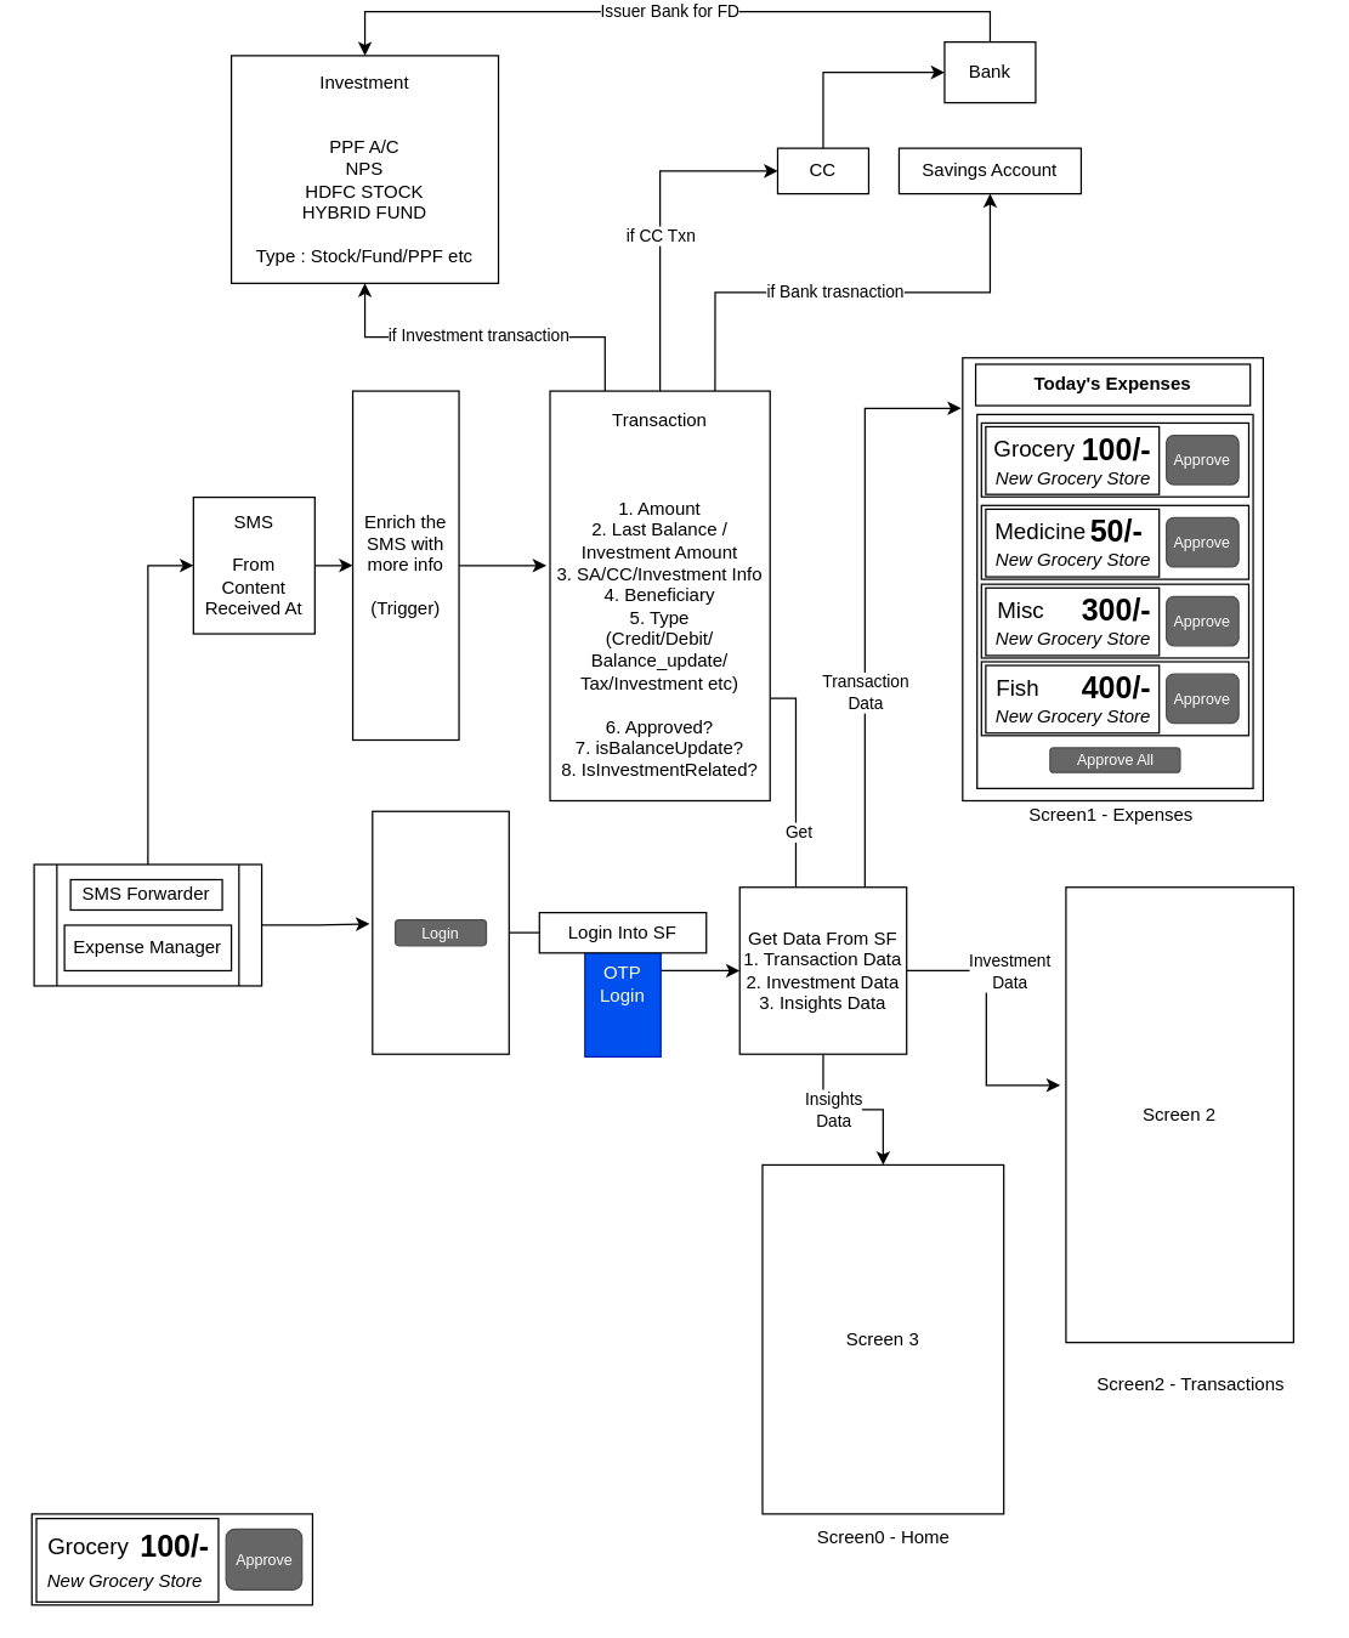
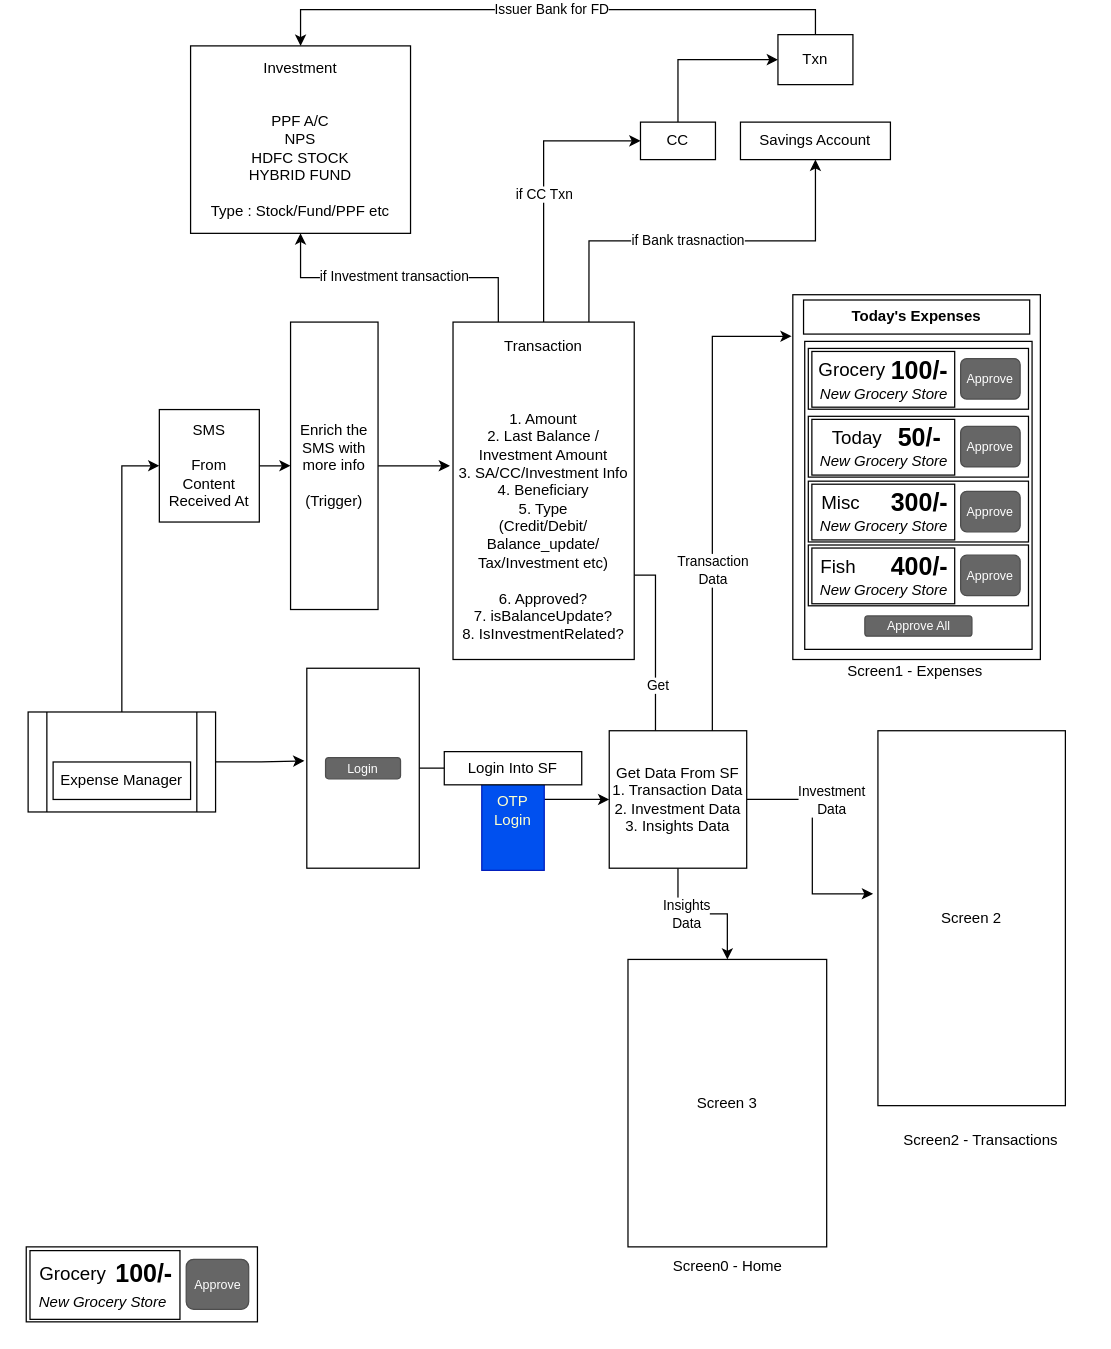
  <mxCell id="0" />
  <mxCell id="1" parent="0" />
  <mxCell id="2" style="edgeStyle=orthogonalEdgeStyle;rounded=0;orthogonalLoop=1;jettySize=auto;html=1;exitX=0.5;exitY=0;exitDx=0;exitDy=0;entryX=0;entryY=0.5;entryDx=0;entryDy=0;" parent="1" source="26" target="15" edge="1"><mxGeometry relative="1" as="geometry" /></mxCell>
  <mxCell id="3" style="edgeStyle=orthogonalEdgeStyle;rounded=0;orthogonalLoop=1;jettySize=auto;html=1;exitX=1;exitY=0.75;exitDx=0;exitDy=0;entryX=0.25;entryY=0;entryDx=0;entryDy=0;" parent="1" source="11" target="45" edge="1"><mxGeometry relative="1" as="geometry"><Array as="points"><mxPoint x="524" y="453" /><mxPoint x="524" y="587" /></Array></mxGeometry></mxCell>
  <mxCell id="4" value="Get" style="edgeLabel;html=1;align=center;verticalAlign=middle;resizable=0;points=[];" parent="3" vertex="1" connectable="0"><mxGeometry x="0.228" y="1" relative="1" as="geometry"><mxPoint as="offset" /></mxGeometry></mxCell>
  <mxCell id="5" style="edgeStyle=orthogonalEdgeStyle;rounded=0;orthogonalLoop=1;jettySize=auto;html=1;exitX=0.75;exitY=0;exitDx=0;exitDy=0;entryX=0.5;entryY=1;entryDx=0;entryDy=0;" parent="1" source="11" target="19" edge="1"><mxGeometry relative="1" as="geometry" /></mxCell>
  <mxCell id="6" value="if Bank trasnaction" style="edgeLabel;html=1;align=center;verticalAlign=middle;resizable=0;points=[];" parent="5" vertex="1" connectable="0"><mxGeometry x="-0.076" y="-2" relative="1" as="geometry"><mxPoint y="-3" as="offset" /></mxGeometry></mxCell>
  <mxCell id="7" style="edgeStyle=orthogonalEdgeStyle;rounded=0;orthogonalLoop=1;jettySize=auto;html=1;exitX=0.5;exitY=0;exitDx=0;exitDy=0;entryX=0;entryY=0.5;entryDx=0;entryDy=0;" parent="1" source="11" target="22" edge="1"><mxGeometry relative="1" as="geometry" /></mxCell>
  <mxCell id="8" value="if CC Txn" style="edgeLabel;html=1;align=center;verticalAlign=middle;resizable=0;points=[];" parent="7" vertex="1" connectable="0"><mxGeometry x="-0.062" relative="1" as="geometry"><mxPoint y="1" as="offset" /></mxGeometry></mxCell>
  <mxCell id="9" style="edgeStyle=orthogonalEdgeStyle;rounded=0;orthogonalLoop=1;jettySize=auto;html=1;exitX=0.25;exitY=0;exitDx=0;exitDy=0;" parent="1" source="11" target="20" edge="1"><mxGeometry relative="1" as="geometry" /></mxCell>
  <mxCell id="10" value="if Investment transaction" style="edgeLabel;html=1;align=center;verticalAlign=middle;resizable=0;points=[];" parent="9" vertex="1" connectable="0"><mxGeometry x="0.088" y="2" relative="1" as="geometry"><mxPoint x="6" y="-3" as="offset" /></mxGeometry></mxCell>
  <mxCell id="11" value="Transaction&lt;br&gt;&lt;br&gt;&lt;br&gt;&lt;br&gt;1. Amount&lt;br&gt;2. Last Balance / Investment Amount&lt;br&gt;3. SA/CC/Investment Info&lt;br&gt;4. Beneficiary&lt;br&gt;5. Type&lt;br&gt;(Credit/Debit/&lt;br&gt;Balance_update/&lt;br&gt;Tax/Investment&amp;nbsp;etc)&lt;br&gt;&lt;br&gt;6. Approved?&lt;br&gt;7. isBalanceUpdate?&lt;br&gt;8. IsInvestmentRelated?&lt;br&gt;" style="rounded=0;whiteSpace=wrap;html=1;" parent="1" vertex="1"><mxGeometry x="362" y="250" width="145" height="270" as="geometry" /></mxCell>
  <mxCell id="12" style="edgeStyle=orthogonalEdgeStyle;rounded=0;orthogonalLoop=1;jettySize=auto;html=1;exitX=1;exitY=0.5;exitDx=0;exitDy=0;entryX=-0.017;entryY=0.426;entryDx=0;entryDy=0;entryPerimeter=0;" parent="1" source="13" target="11" edge="1"><mxGeometry relative="1" as="geometry" /></mxCell>
  <mxCell id="13" value="Enrich the SMS with more info&lt;br&gt;&lt;br&gt;(Trigger)" style="rounded=0;whiteSpace=wrap;html=1;" parent="1" vertex="1"><mxGeometry x="232" y="250" width="70" height="230" as="geometry" /></mxCell>
  <mxCell id="14" style="edgeStyle=orthogonalEdgeStyle;rounded=0;orthogonalLoop=1;jettySize=auto;html=1;exitX=1;exitY=0.5;exitDx=0;exitDy=0;" parent="1" source="15" target="13" edge="1"><mxGeometry relative="1" as="geometry" /></mxCell>
  <mxCell id="15" value="SMS&lt;br&gt;&lt;br&gt;From&lt;br&gt;Content&lt;br&gt;Received At" style="rounded=0;whiteSpace=wrap;html=1;" parent="1" vertex="1"><mxGeometry x="127" y="320" width="80" height="90" as="geometry" /></mxCell>
  <mxCell id="16" style="edgeStyle=orthogonalEdgeStyle;rounded=0;orthogonalLoop=1;jettySize=auto;html=1;exitX=0.5;exitY=0;exitDx=0;exitDy=0;entryX=0.5;entryY=0;entryDx=0;entryDy=0;" parent="1" source="18" target="20" edge="1"><mxGeometry relative="1" as="geometry" /></mxCell>
  <mxCell id="17" value="Issuer Bank for FD" style="edgeLabel;html=1;align=center;verticalAlign=middle;resizable=0;points=[];" parent="16" vertex="1" connectable="0"><mxGeometry x="0.008" y="1" relative="1" as="geometry"><mxPoint y="-2" as="offset" /></mxGeometry></mxCell>
- <mxCell id="18" value="Bank" style="rounded=0;whiteSpace=wrap;html=1;" parent="1" vertex="1"><mxGeometry x="622" y="20" width="60" height="40" as="geometry" /></mxCell>
+ <mxCell id="18" value="Txn" style="rounded=0;whiteSpace=wrap;html=1;" parent="1" vertex="1"><mxGeometry x="622" y="20" width="60" height="40" as="geometry" /></mxCell>
  <mxCell id="19" value="Savings Account" style="rounded=0;whiteSpace=wrap;html=1;" parent="1" vertex="1"><mxGeometry x="592" y="90" width="120" height="30" as="geometry" /></mxCell>
  <mxCell id="20" value="Investment&lt;br&gt;&lt;br&gt;&lt;br&gt;PPF A/C&lt;br&gt;NPS&lt;br&gt;HDFC STOCK&lt;br&gt;HYBRID FUND&lt;br&gt;&lt;br&gt;Type : Stock/Fund/PPF etc" style="rounded=0;whiteSpace=wrap;html=1;" parent="1" vertex="1"><mxGeometry x="152" y="29" width="176" height="150" as="geometry" /></mxCell>
  <mxCell id="21" style="edgeStyle=orthogonalEdgeStyle;rounded=0;orthogonalLoop=1;jettySize=auto;html=1;exitX=0.5;exitY=0;exitDx=0;exitDy=0;entryX=0;entryY=0.5;entryDx=0;entryDy=0;" parent="1" source="22" target="18" edge="1"><mxGeometry relative="1" as="geometry" /></mxCell>
  <mxCell id="22" value="CC" style="rounded=0;whiteSpace=wrap;html=1;" parent="1" vertex="1"><mxGeometry x="512" y="90" width="60" height="30" as="geometry" /></mxCell>
  <mxCell id="23" style="edgeStyle=orthogonalEdgeStyle;rounded=0;orthogonalLoop=1;jettySize=auto;html=1;exitX=1;exitY=0.5;exitDx=0;exitDy=0;entryX=-0.022;entryY=0.463;entryDx=0;entryDy=0;entryPerimeter=0;" parent="1" source="26" target="32" edge="1"><mxGeometry relative="1" as="geometry" /></mxCell>
  <mxCell id="24" style="edgeStyle=orthogonalEdgeStyle;rounded=0;orthogonalLoop=1;jettySize=auto;html=1;exitX=1;exitY=0.5;exitDx=0;exitDy=0;entryX=0;entryY=0.5;entryDx=0;entryDy=0;" parent="1" source="32" target="45" edge="1"><mxGeometry relative="1" as="geometry"><mxPoint x="495.04" y="666.9" as="targetPoint" /></mxGeometry></mxCell>
  <mxCell id="25" value="" style="group" parent="1" vertex="1" connectable="0"><mxGeometry x="22" y="562" width="150" height="80" as="geometry" /></mxCell>
  <mxCell id="26" value="" style="shape=process;whiteSpace=wrap;html=1;backgroundOutline=1;" parent="25" vertex="1"><mxGeometry width="150" height="80" as="geometry" /></mxCell>
  <mxCell id="27" value="Expense Manager" style="rounded=0;whiteSpace=wrap;html=1;" parent="25" vertex="1"><mxGeometry x="20" y="40" width="110" height="30" as="geometry" /></mxCell>
- <mxCell id="28" value="SMS Forwarder" style="rounded=0;whiteSpace=wrap;html=1;" parent="25" vertex="1"><mxGeometry x="24" y="10" width="100" height="20" as="geometry" /></mxCell>
  <mxCell id="29" value="OTP&lt;br&gt;Login" style="rounded=0;whiteSpace=wrap;html=1;fillColor=#0050ef;strokeColor=#001DBC;fontColor=#FFFFCC;" parent="1" vertex="1"><mxGeometry x="385" y="593.72" width="50" height="95" as="geometry" /></mxCell>
  <mxCell id="30" value="Login Into SF" style="rounded=0;whiteSpace=wrap;html=1;" parent="1" vertex="1"><mxGeometry x="355" y="593.72" width="110" height="26.56" as="geometry" /></mxCell>
  <mxCell id="31" value="" style="group" parent="1" vertex="1" connectable="0"><mxGeometry x="245" y="527" width="90" height="160" as="geometry" /></mxCell>
  <mxCell id="32" value="Login" style="rounded=0;whiteSpace=wrap;html=1;" parent="31" vertex="1"><mxGeometry width="90" height="160" as="geometry" /></mxCell>
  <mxCell id="33" value="Login" style="rounded=1;html=1;shadow=0;dashed=0;whiteSpace=wrap;fontSize=10;fillColor=#666666;align=center;strokeColor=#4D4D4D;fontColor=#ffffff;" parent="31" vertex="1"><mxGeometry x="15" y="71.56" width="60" height="16.88" as="geometry" /></mxCell>
  <mxCell id="34" value="" style="group" parent="1" vertex="1" connectable="0"><mxGeometry x="20.5" y="990" width="185" height="60" as="geometry" /></mxCell>
  <mxCell id="35" value="" style="rounded=0;whiteSpace=wrap;html=1;" parent="34" vertex="1"><mxGeometry width="185" height="60" as="geometry" /></mxCell>
  <mxCell id="36" value="" style="rounded=0;whiteSpace=wrap;html=1;" parent="34" vertex="1"><mxGeometry x="3" y="3" width="120" height="55" as="geometry" /></mxCell>
  <mxCell id="37" value="Approve" style="rounded=1;html=1;shadow=0;dashed=0;whiteSpace=wrap;fontSize=10;fillColor=#666666;align=center;strokeColor=#4D4D4D;fontColor=#ffffff;" parent="34" vertex="1"><mxGeometry x="128" y="10" width="50" height="40" as="geometry" /></mxCell>
  <mxCell id="38" value="Grocery" style="text;html=1;strokeColor=none;fillColor=none;align=center;verticalAlign=middle;whiteSpace=wrap;rounded=0;fontSize=15;" parent="34" vertex="1"><mxGeometry x="7" y="6" width="60" height="30" as="geometry" /></mxCell>
  <mxCell id="39" value="&lt;b&gt;100/-&lt;/b&gt;" style="text;html=1;strokeColor=none;fillColor=none;align=center;verticalAlign=middle;whiteSpace=wrap;rounded=0;fontSize=20;" parent="34" vertex="1"><mxGeometry x="64" y="6" width="60" height="30" as="geometry" /></mxCell>
  <mxCell id="40" value="New Grocery Store" style="text;html=1;strokeColor=none;fillColor=none;align=left;verticalAlign=middle;whiteSpace=wrap;rounded=0;fontStyle=2" parent="34" vertex="1"><mxGeometry x="8" y="35" width="110" height="20" as="geometry" /></mxCell>
  <mxCell id="41" style="edgeStyle=orthogonalEdgeStyle;rounded=0;orthogonalLoop=1;jettySize=auto;html=1;exitX=0.5;exitY=1;exitDx=0;exitDy=0;entryX=0.5;entryY=0;entryDx=0;entryDy=0;" parent="1" source="45" target="49" edge="1"><mxGeometry relative="1" as="geometry" /></mxCell>
  <mxCell id="42" value="Insights&lt;br&gt;Data" style="edgeLabel;html=1;align=center;verticalAlign=middle;resizable=0;points=[];" parent="41" vertex="1" connectable="0"><mxGeometry x="-0.242" y="1" relative="1" as="geometry"><mxPoint y="1" as="offset" /></mxGeometry></mxCell>
  <mxCell id="43" style="edgeStyle=orthogonalEdgeStyle;rounded=0;orthogonalLoop=1;jettySize=auto;html=1;exitX=1;exitY=0.5;exitDx=0;exitDy=0;entryX=-0.026;entryY=0.435;entryDx=0;entryDy=0;entryPerimeter=0;" parent="1" source="45" target="48" edge="1"><mxGeometry relative="1" as="geometry" /></mxCell>
  <mxCell id="44" value="Investment&lt;br&gt;Data" style="edgeLabel;html=1;align=center;verticalAlign=middle;resizable=0;points=[];" parent="43" vertex="1" connectable="0"><mxGeometry x="-0.47" y="2" relative="1" as="geometry"><mxPoint x="20" y="2" as="offset" /></mxGeometry></mxCell>
  <mxCell id="45" value="Get Data From SF&lt;br&gt;1. Transaction Data&lt;br&gt;2. Investment Data&lt;br&gt;3. Insights Data" style="rounded=0;align=center;html=1;whiteSpace=wrap;" parent="1" vertex="1"><mxGeometry x="487" y="577" width="110" height="110" as="geometry" /></mxCell>
  <mxCell id="46" style="edgeStyle=orthogonalEdgeStyle;rounded=0;orthogonalLoop=1;jettySize=auto;html=1;exitX=0.75;exitY=0;exitDx=0;exitDy=0;entryX=-0.005;entryY=0.114;entryDx=0;entryDy=0;entryPerimeter=0;" parent="1" source="45" target="52" edge="1"><mxGeometry relative="1" as="geometry" /></mxCell>
  <mxCell id="47" value="Transaction&lt;br&gt;Data" style="edgeLabel;html=1;align=center;verticalAlign=middle;resizable=0;points=[];" parent="46" vertex="1" connectable="0"><mxGeometry x="-0.317" relative="1" as="geometry"><mxPoint as="offset" /></mxGeometry></mxCell>
  <mxCell id="48" value="Screen 2" style="rounded=0;whiteSpace=wrap;html=1;" parent="1" vertex="1"><mxGeometry x="702" y="577" width="150" height="300" as="geometry" /></mxCell>
  <mxCell id="49" value="Screen 3" style="rounded=0;whiteSpace=wrap;html=1;" parent="1" vertex="1"><mxGeometry x="502" y="760" width="159" height="230" as="geometry" /></mxCell>
  <mxCell id="50" value="" style="group" parent="1" vertex="1" connectable="0"><mxGeometry x="632" y="220" width="200" height="319" as="geometry" /></mxCell>
  <mxCell id="51" value="" style="group" parent="50" vertex="1" connectable="0"><mxGeometry width="200" height="300" as="geometry" /></mxCell>
  <mxCell id="52" value="" style="rounded=0;whiteSpace=wrap;html=1;" parent="51" vertex="1"><mxGeometry x="1.905" y="8.108" width="198.095" height="291.892" as="geometry" /></mxCell>
  <mxCell id="53" value="" style="rounded=0;whiteSpace=wrap;html=1;" parent="51" vertex="1"><mxGeometry x="10.476" y="12.334" width="180.952" height="27.273" as="geometry" /></mxCell>
  <mxCell id="54" value="" style="rounded=0;whiteSpace=wrap;html=1;" parent="51" vertex="1"><mxGeometry x="11.429" y="45.454" width="181.905" height="246.438" as="geometry" /></mxCell>
  <mxCell id="55" value="" style="group" parent="51" vertex="1" connectable="0"><mxGeometry x="14.286" y="51.081" width="176.19" height="48.649" as="geometry" /></mxCell>
  <mxCell id="56" value="" style="rounded=0;whiteSpace=wrap;html=1;" parent="55" vertex="1"><mxGeometry width="176.19" height="48.649" as="geometry" /></mxCell>
  <mxCell id="57" value="" style="rounded=0;whiteSpace=wrap;html=1;" parent="55" vertex="1"><mxGeometry x="2.857" y="2.432" width="114.286" height="44.595" as="geometry" /></mxCell>
  <mxCell id="58" value="Approve" style="rounded=1;html=1;shadow=0;dashed=0;whiteSpace=wrap;fontSize=10;fillColor=#666666;align=center;strokeColor=#4D4D4D;fontColor=#ffffff;" parent="55" vertex="1"><mxGeometry x="121.905" y="8.108" width="47.619" height="32.432" as="geometry" /></mxCell>
  <mxCell id="59" value="Grocery" style="text;html=1;strokeColor=none;fillColor=none;align=center;verticalAlign=middle;whiteSpace=wrap;rounded=0;fontSize=15;" parent="55" vertex="1"><mxGeometry x="6.667" y="4.865" width="57.143" height="24.324" as="geometry" /></mxCell>
  <mxCell id="60" value="&lt;b&gt;100/-&lt;/b&gt;" style="text;html=1;strokeColor=none;fillColor=none;align=center;verticalAlign=middle;whiteSpace=wrap;rounded=0;fontSize=20;" parent="55" vertex="1"><mxGeometry x="60.952" y="4.865" width="57.143" height="24.324" as="geometry" /></mxCell>
  <mxCell id="61" value="New Grocery Store" style="text;html=1;strokeColor=none;fillColor=none;align=left;verticalAlign=middle;whiteSpace=wrap;rounded=0;fontStyle=2" parent="55" vertex="1"><mxGeometry x="7.619" y="28.378" width="104.762" height="16.216" as="geometry" /></mxCell>
  <mxCell id="62" value="" style="group" parent="51" vertex="1" connectable="0"><mxGeometry x="14.286" y="105.405" width="176.19" height="48.649" as="geometry" /></mxCell>
  <mxCell id="63" value="" style="rounded=0;whiteSpace=wrap;html=1;" parent="62" vertex="1"><mxGeometry width="176.19" height="48.649" as="geometry" /></mxCell>
  <mxCell id="64" value="" style="rounded=0;whiteSpace=wrap;html=1;" parent="62" vertex="1"><mxGeometry x="2.857" y="2.432" width="114.286" height="44.595" as="geometry" /></mxCell>
  <mxCell id="65" value="Approve" style="rounded=1;html=1;shadow=0;dashed=0;whiteSpace=wrap;fontSize=10;fillColor=#666666;align=center;strokeColor=#4D4D4D;fontColor=#ffffff;" parent="62" vertex="1"><mxGeometry x="121.905" y="8.108" width="47.619" height="32.432" as="geometry" /></mxCell>
- <mxCell id="66" value="Medicine" style="text;html=1;strokeColor=none;fillColor=none;align=center;verticalAlign=middle;whiteSpace=wrap;rounded=0;fontSize=15;" parent="62" vertex="1"><mxGeometry x="10.476" y="4.865" width="57.143" height="24.324" as="geometry" /></mxCell>
+ <mxCell id="66" value="Today" style="text;html=1;strokeColor=none;fillColor=none;align=center;verticalAlign=middle;whiteSpace=wrap;rounded=0;fontSize=15;" parent="62" vertex="1"><mxGeometry x="10.476" y="4.865" width="57.143" height="24.324" as="geometry" /></mxCell>
  <mxCell id="67" value="&lt;b&gt;50/-&lt;/b&gt;" style="text;html=1;strokeColor=none;fillColor=none;align=center;verticalAlign=middle;whiteSpace=wrap;rounded=0;fontSize=20;" parent="62" vertex="1"><mxGeometry x="60.952" y="4.865" width="57.143" height="24.324" as="geometry" /></mxCell>
  <mxCell id="68" value="New Grocery Store" style="text;html=1;strokeColor=none;fillColor=none;align=left;verticalAlign=middle;whiteSpace=wrap;rounded=0;fontStyle=2" parent="62" vertex="1"><mxGeometry x="7.619" y="28.378" width="104.762" height="16.216" as="geometry" /></mxCell>
  <mxCell id="69" value="" style="group" parent="51" vertex="1" connectable="0"><mxGeometry x="14.286" y="157.297" width="176.19" height="48.649" as="geometry" /></mxCell>
  <mxCell id="70" value="" style="rounded=0;whiteSpace=wrap;html=1;" parent="69" vertex="1"><mxGeometry width="176.19" height="48.649" as="geometry" /></mxCell>
  <mxCell id="71" value="" style="rounded=0;whiteSpace=wrap;html=1;" parent="69" vertex="1"><mxGeometry x="2.857" y="2.432" width="114.286" height="44.595" as="geometry" /></mxCell>
  <mxCell id="72" value="Approve" style="rounded=1;html=1;shadow=0;dashed=0;whiteSpace=wrap;fontSize=10;fillColor=#666666;align=center;strokeColor=#4D4D4D;fontColor=#ffffff;" parent="69" vertex="1"><mxGeometry x="121.905" y="8.108" width="47.619" height="32.432" as="geometry" /></mxCell>
  <mxCell id="73" value="Misc" style="text;html=1;strokeColor=none;fillColor=none;align=center;verticalAlign=middle;whiteSpace=wrap;rounded=0;fontSize=15;" parent="69" vertex="1"><mxGeometry x="-1.905" y="4.865" width="57.143" height="24.324" as="geometry" /></mxCell>
  <mxCell id="74" value="&lt;b&gt;300/-&lt;/b&gt;" style="text;html=1;strokeColor=none;fillColor=none;align=center;verticalAlign=middle;whiteSpace=wrap;rounded=0;fontSize=20;" parent="69" vertex="1"><mxGeometry x="60.952" y="4.865" width="57.143" height="24.324" as="geometry" /></mxCell>
  <mxCell id="75" value="New Grocery Store" style="text;html=1;strokeColor=none;fillColor=none;align=left;verticalAlign=middle;whiteSpace=wrap;rounded=0;fontStyle=2" parent="69" vertex="1"><mxGeometry x="7.619" y="28.378" width="104.762" height="16.216" as="geometry" /></mxCell>
  <mxCell id="76" value="" style="group" parent="51" vertex="1" connectable="0"><mxGeometry x="14.286" y="208.378" width="176.19" height="81.081" as="geometry" /></mxCell>
  <mxCell id="77" value="" style="rounded=0;whiteSpace=wrap;html=1;" parent="76" vertex="1"><mxGeometry width="176.19" height="48.649" as="geometry" /></mxCell>
  <mxCell id="78" value="" style="rounded=0;whiteSpace=wrap;html=1;" parent="76" vertex="1"><mxGeometry x="2.857" y="2.432" width="114.286" height="44.595" as="geometry" /></mxCell>
  <mxCell id="79" value="Approve" style="rounded=1;html=1;shadow=0;dashed=0;whiteSpace=wrap;fontSize=10;fillColor=#666666;align=center;strokeColor=#4D4D4D;fontColor=#ffffff;" parent="76" vertex="1"><mxGeometry x="121.905" y="8.108" width="47.619" height="32.432" as="geometry" /></mxCell>
  <mxCell id="80" value="Fish" style="text;html=1;strokeColor=none;fillColor=none;align=center;verticalAlign=middle;whiteSpace=wrap;rounded=0;fontSize=15;" parent="76" vertex="1"><mxGeometry x="-4.762" y="4.865" width="57.143" height="24.324" as="geometry" /></mxCell>
  <mxCell id="81" value="&lt;b&gt;400/-&lt;/b&gt;" style="text;html=1;strokeColor=none;fillColor=none;align=center;verticalAlign=middle;whiteSpace=wrap;rounded=0;fontSize=20;" parent="76" vertex="1"><mxGeometry x="60.952" y="4.865" width="57.143" height="24.324" as="geometry" /></mxCell>
  <mxCell id="82" value="New Grocery Store" style="text;html=1;strokeColor=none;fillColor=none;align=left;verticalAlign=middle;whiteSpace=wrap;rounded=0;fontStyle=2" parent="76" vertex="1"><mxGeometry x="7.619" y="28.378" width="104.762" height="16.216" as="geometry" /></mxCell>
  <mxCell id="83" value="" style="rounded=0;whiteSpace=wrap;html=1;strokeColor=none;" parent="76" vertex="1"><mxGeometry x="2.857" y="56.757" width="171.429" height="24.324" as="geometry" /></mxCell>
  <mxCell id="84" value="Approve All" style="rounded=1;html=1;shadow=0;dashed=0;whiteSpace=wrap;fontSize=10;fillColor=#666666;align=center;strokeColor=#4D4D4D;fontColor=#ffffff;" parent="76" vertex="1"><mxGeometry x="45.238" y="56.757" width="85.714" height="16.216" as="geometry" /></mxCell>
  <mxCell id="85" value="Today's Expenses" style="text;html=1;strokeColor=none;fillColor=none;align=center;verticalAlign=middle;whiteSpace=wrap;rounded=0;fontStyle=1" parent="51" vertex="1"><mxGeometry x="27.19" y="13.808" width="147.619" height="24.324" as="geometry" /></mxCell>
  <mxCell id="86" value="Screen1 - Expenses" style="text;html=1;strokeColor=none;fillColor=none;align=center;verticalAlign=middle;whiteSpace=wrap;rounded=0;" parent="50" vertex="1"><mxGeometry x="40" y="300" width="120" height="19" as="geometry" /></mxCell>
  <mxCell id="87" value="Screen2 - Transactions" style="text;html=1;strokeColor=none;fillColor=none;align=center;verticalAlign=middle;whiteSpace=wrap;rounded=0;" vertex="1" parent="1"><mxGeometry x="702" y="889" width="165" height="32" as="geometry" /></mxCell>
  <mxCell id="88" value="Screen0 - Home" style="text;html=1;strokeColor=none;fillColor=none;align=center;verticalAlign=middle;whiteSpace=wrap;rounded=0;" vertex="1" parent="1"><mxGeometry x="521.5" y="990" width="120" height="32" as="geometry" /></mxCell>
